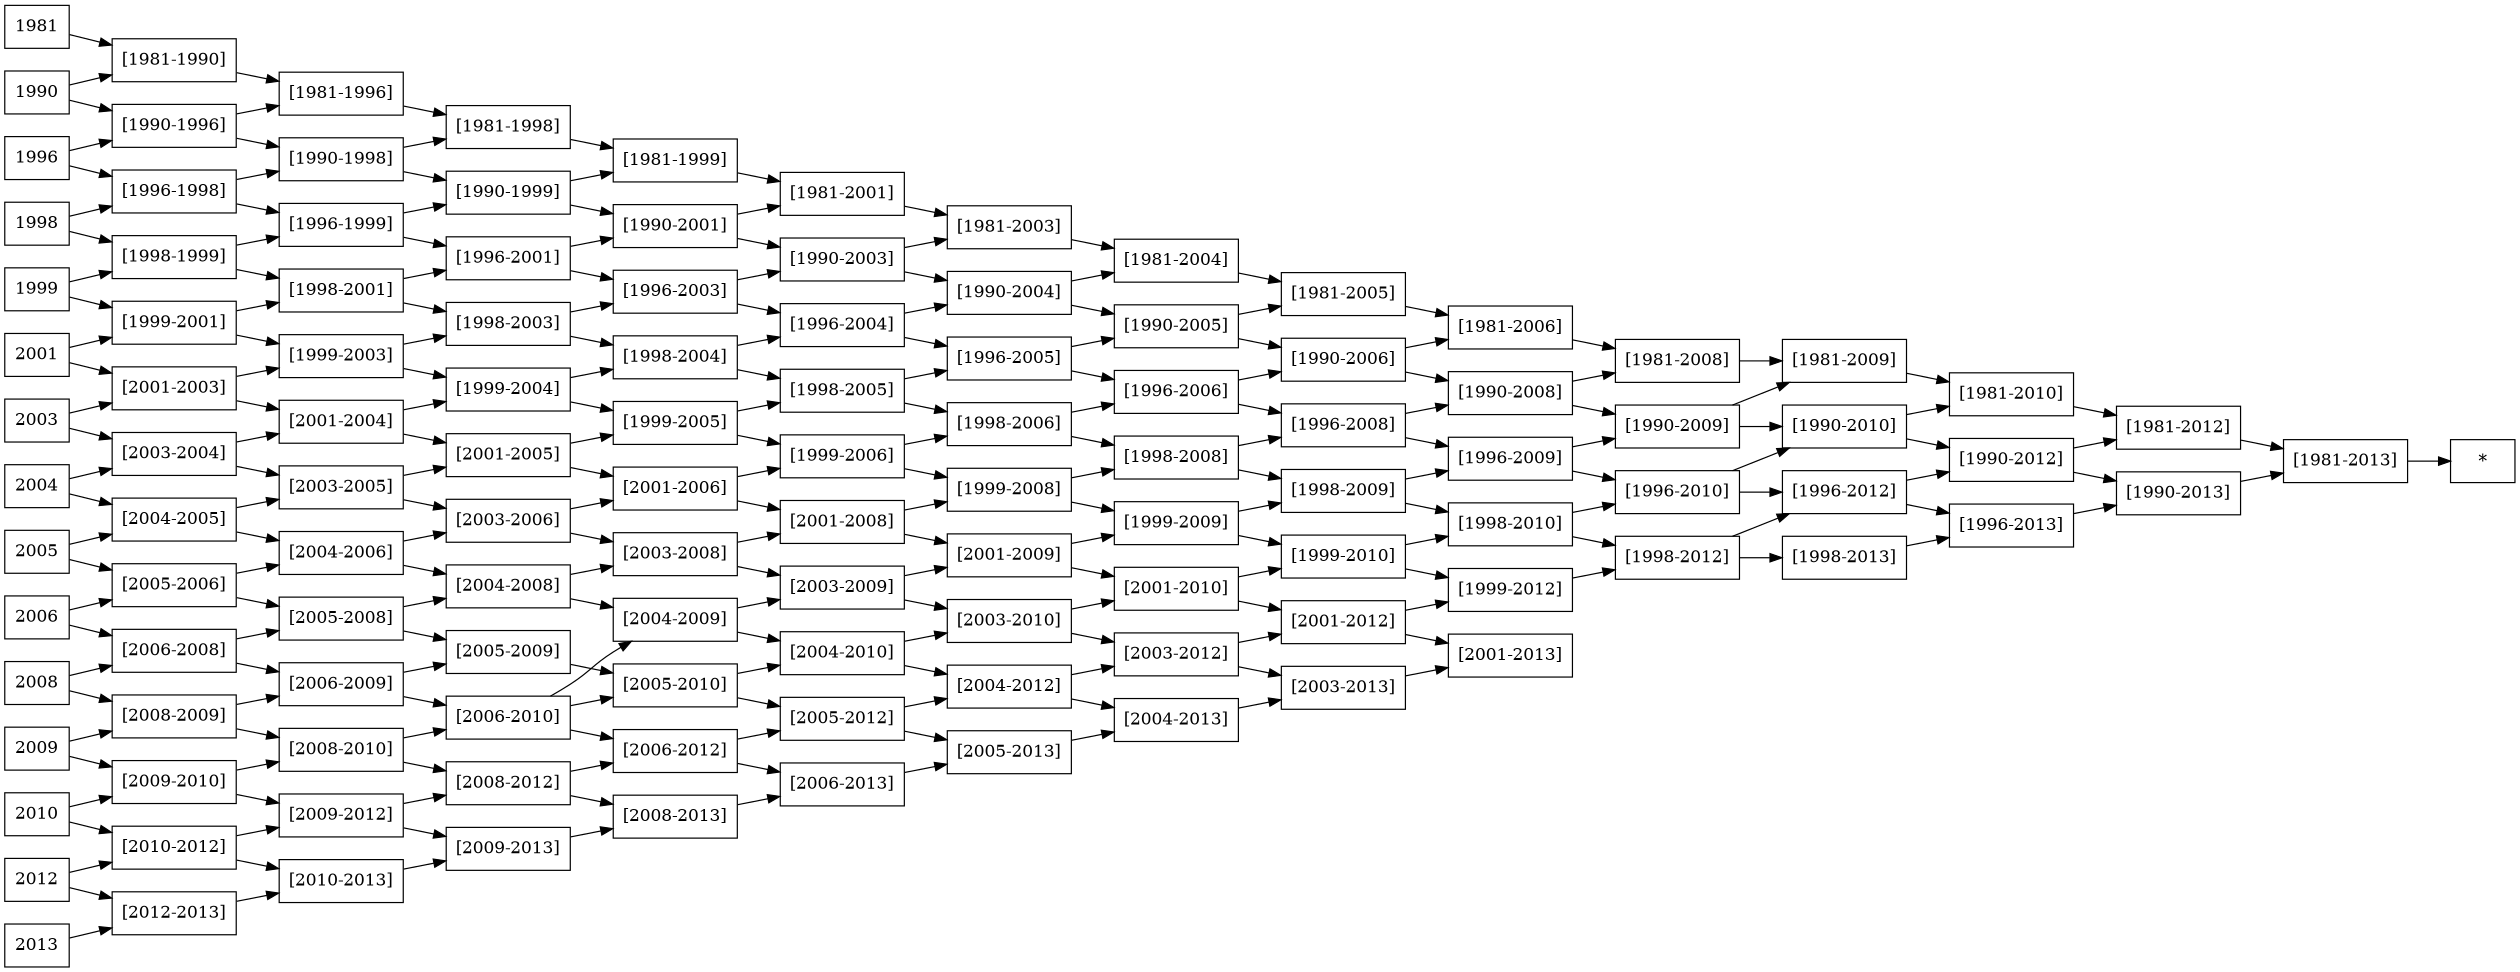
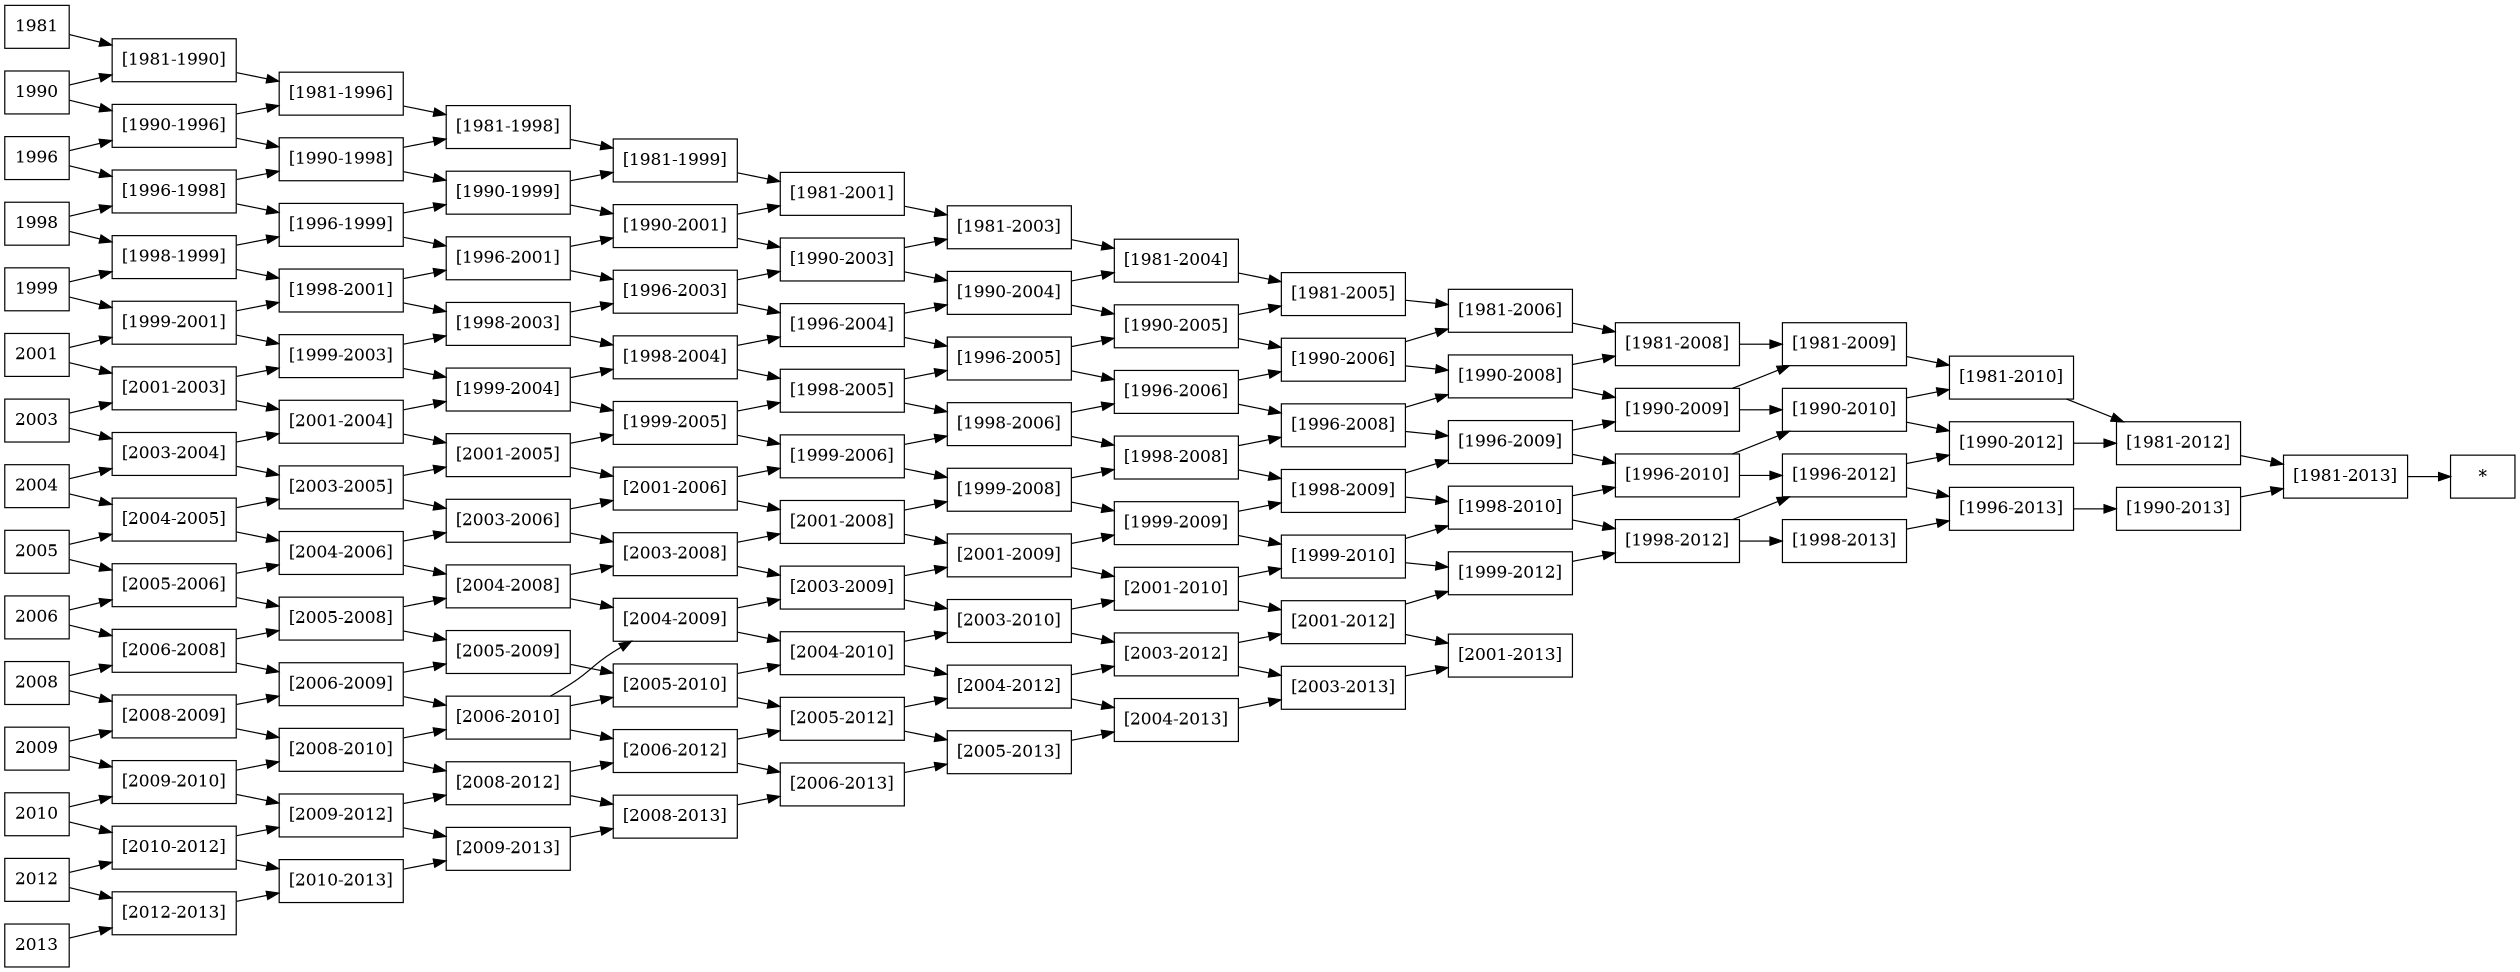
  digraph {
    rankdir=LR
    node [shape=record]
    n1 [label="{1981}"]
    n2 [label="{[1981-1990]}"]
    n3 [label="{1990}"]
    n4 [label="{[1990-1996]}"]
    n5 [label="{1996}"]
    n6 [label="{[1996-1998]}"]
    n7 [label="{1998}"]
    n8 [label="{[1998-1999]}"]
    n9 [label="{1999}"]
    n10 [label="{[1999-2001]}"]
    n11 [label="{2001}"]
    n12 [label="{[2001-2003]}"]
    n13 [label="{2003}"]
    n14 [label="{[2003-2004]}"]
    n15 [label="{2004}"]
    n16 [label="{[2004-2005]}"]
    n17 [label="{2005}"]
    n18 [label="{[2005-2006]}"]
    n19 [label="{2006}"]
    n20 [label="{[2006-2008]}"]
    n21 [label="{2008}"]
    n22 [label="{[2008-2009]}"]
    n23 [label="{2009}"]
    n24 [label="{[2009-2010]}"]
    n25 [label="{2010}"]
    n26 [label="{[2010-2012]}"]
    n27 [label="{2012}"]
    n28 [label="{[2012-2013]}"]
    n29 [label="{2013}"]
    n30 [label="{[1981-1996]}"]
    n31 [label="{[1990-1998]}"]
    n32 [label="{[1996-1999]}"]
    n33 [label="{[1998-2001]}"]
    n34 [label="{[1999-2003]}"]
    n35 [label="{[2001-2004]}"]
    n36 [label="{[2003-2005]}"]
    n37 [label="{[2004-2006]}"]
    n38 [label="{[2005-2008]}"]
    n39 [label="{[2006-2009]}"]
    n40 [label="{[2008-2010]}"]
    n41 [label="{[2009-2012]}"]
    n42 [label="{[2010-2013]}"]
    n43 [label="{[1981-1998]}"]
    n44 [label="{[1990-1999]}"]
    n45 [label="{[1996-2001]}"]
    n46 [label="{[1998-2003]}"]
    n47 [label="{[1999-2004]}"]
    n48 [label="{[2001-2005]}"]
    n49 [label="{[2003-2006]}"]
    n50 [label="{[2004-2008]}"]
    n51 [label="{[2005-2009]}"]
    n52 [label="{[2006-2010]}"]
    n53 [label="{[2008-2012]}"]
    n54 [label="{[2009-2013]}"]
    n55 [label="{[1981-1999]}"]
    n56 [label="{[1990-2001]}"]
    n57 [label="{[1996-2003]}"]
    n58 [label="{[1998-2004]}"]
    n59 [label="{[1999-2005]}"]
    n60 [label="{[2001-2006]}"]
    n61 [label="{[2003-2008]}"]
    n62 [label="{[2004-2009]}"]
    n63 [label="{[2005-2010]}"]
    n64 [label="{[2006-2012]}"]
    n65 [label="{[2008-2013]}"]
    n66 [label="{[1981-2001]}"]
    n67 [label="{[1990-2003]}"]
    n68 [label="{[1996-2004]}"]
    n69 [label="{[1998-2005]}"]
    n70 [label="{[1999-2006]}"]
    n71 [label="{[2001-2008]}"]
    n72 [label="{[2003-2009]}"]
    n73 [label="{[2004-2010]}"]
    n74 [label="{[2005-2012]}"]
    n75 [label="{[2006-2013]}"]
    n76 [label="{[1981-2003]}"]
    n77 [label="{[1990-2004]}"]
    n78 [label="{[1996-2005]}"]
    n79 [label="{[1998-2006]}"]
    n80 [label="{[1999-2008]}"]
    n81 [label="{[2001-2009]}"]
    n82 [label="{[2003-2010]}"]
    n83 [label="{[2004-2012]}"]
    n84 [label="{[2005-2013]}"]
    n85 [label="{[1981-2004]}"]
    n86 [label="{[1990-2005]}"]
    n87 [label="{[1996-2006]}"]
    n88 [label="{[1998-2008]}"]
    n89 [label="{[1999-2009]}"]
    n90 [label="{[2001-2010]}"]
    n91 [label="{[2003-2012]}"]
    n92 [label="{[2004-2013]}"]
    n93 [label="{[1981-2005]}"]
    n94 [label="{[1990-2006]}"]
    n95 [label="{[1996-2008]}"]
    n96 [label="{[1998-2009]}"]
    n97 [label="{[1999-2010]}"]
    n98 [label="{[2001-2012]}"]
    n99 [label="{[2003-2013]}"]
    n100 [label="{[1981-2006]}"]
    n101 [label="{[1990-2008]}"]
    n102 [label="{[1996-2009]}"]
    n103 [label="{[1998-2010]}"]
    n104 [label="{[1999-2012]}"]
    n105 [label="{[2001-2013]}"]
    n106 [label="{[1981-2008]}"]
    n107 [label="{[1990-2009]}"]
    n108 [label="{[1996-2010]}"]
    n109 [label="{[1998-2012]}"]
    n110 [label="{[1981-2009]}"]
    n111 [label="{[1990-2010]}"]
    n112 [label="{[1996-2012]}"]
    n113 [label="{[1998-2013]}"]
    n114 [label="{[1981-2010]}"]
    n115 [label="{[1990-2012]}"]
    n116 [label="{[1996-2013]}"]
    n117 [label="{[1981-2012]}"]
    n118 [label="{[1990-2013]}"]
    n119 [label="{[1981-2013]}"]
    n120 [label="{*}"]
    subgraph sub_1 {
      n1
      n2
      n3
      n4
      n5
      n6
      n7
      n8
      n9
      n10
      n11
      n12
      n13
      n14
      n15
      n16
      n17
      n18
      n19
      n20
      n21
      n22
      n23
      n24
      n25
      n26
      n27
      n28
      n29
      n30
      n31
      n32
      n33
      n34
      n35
      n36
      n37
      n38
      n39
      n40
      n41
      n42
      n43
      n44
      n45
      n46
      n47
      n48
      n49
      n50
      n51
      n52
      n53
      n54
      n55
      n56
      n57
      n58
      n59
      n60
      n61
      n62
      n63
      n64
      n65
      n66
      n67
      n68
      n69
      n70
      n71
      n72
      n73
      n74
      n75
      n76
      n77
      n78
      n79
      n80
      n81
      n82
      n83
      n84
      n85
      n86
      n87
      n88
      n89
      n90
      n91
      n92
      n93
      n94
      n95
      n96
      n97
      n98
      n99
      n100
      n101
      n102
      n103
      n104
      n105
      n106
      n107
      n108
      n109
      n110
      n111
      n112
      n113
      n114
      n115
      n116
      n117
      n118
      n119
      n120
    }
    n1 -> n2
    n2 -> n30
    n3 -> n2
    n3 -> n4
    n4 -> n30
    n4 -> n31
    n5 -> n4
    n5 -> n6
    n6 -> n31
    n6 -> n32
    n7 -> n6
    n7 -> n8
    n8 -> n32
    n8 -> n33
    n9 -> n8
    n9 -> n10
    n10 -> n33
    n10 -> n34
    n11 -> n10
    n11 -> n12
    n12 -> n34
    n12 -> n35
    n13 -> n12
    n13 -> n14
    n14 -> n35
    n14 -> n36
    n15 -> n14
    n15 -> n16
    n16 -> n36
    n16 -> n37
    n17 -> n16
    n17 -> n18
    n18 -> n37
    n18 -> n38
    n19 -> n18
    n19 -> n20
    n20 -> n38
    n20 -> n39
    n21 -> n20
    n21 -> n22
    n22 -> n39
    n22 -> n40
    n23 -> n22
    n23 -> n24
    n24 -> n40
    n24 -> n41
    n25 -> n24
    n25 -> n26
    n26 -> n41
    n26 -> n42
    n27 -> n26
    n27 -> n28
    n28 -> n42
    n29 -> n28
    n30 -> n43
    n31 -> n43
    n31 -> n44
    n32 -> n44
    n32 -> n45
    n33 -> n45
    n33 -> n46
    n34 -> n46
    n34 -> n47
    n35 -> n47
    n35 -> n48
    n36 -> n48
    n36 -> n49
    n37 -> n49
    n37 -> n50
    n38 -> n50
    n38 -> n51
    n39 -> n51
    n39 -> n52
    n40 -> n52
    n40 -> n53
    n41 -> n53
    n41 -> n54
    n42 -> n54
    n43 -> n55
    n44 -> n55
    n44 -> n56
    n45 -> n56
    n45 -> n57
    n46 -> n57
    n46 -> n58
    n47 -> n58
    n47 -> n59
    n48 -> n59
    n48 -> n60
    n49 -> n60
    n49 -> n61
    n50 -> n61
    n50 -> n62
    n51 -> n63
    n52 -> n62
    n52 -> n63
    n52 -> n64
    n53 -> n64
    n53 -> n65
    n54 -> n65
    n55 -> n66
    n56 -> n66
    n56 -> n67
    n57 -> n67
    n57 -> n68
    n58 -> n68
    n58 -> n69
    n59 -> n69
    n59 -> n70
    n60 -> n70
    n60 -> n71
    n61 -> n71
    n61 -> n72
    n62 -> n72
    n62 -> n73
    n63 -> n73
    n63 -> n74
    n64 -> n74
    n64 -> n75
    n65 -> n75
    n66 -> n76
    n67 -> n76
    n67 -> n77
    n68 -> n77
    n68 -> n78
    n69 -> n78
    n69 -> n79
    n70 -> n79
    n70 -> n80
    n71 -> n80
    n71 -> n81
    n72 -> n81
    n72 -> n82
    n73 -> n82
    n73 -> n83
    n74 -> n83
    n74 -> n84
    n75 -> n84
    n76 -> n85
    n77 -> n85
    n77 -> n86
    n78 -> n86
    n78 -> n87
    n79 -> n87
    n79 -> n88
    n80 -> n88
    n80 -> n89
    n81 -> n89
    n81 -> n90
    n82 -> n90
    n82 -> n91
    n83 -> n91
    n83 -> n92
    n84 -> n92
    n85 -> n93
    n86 -> n93
    n86 -> n94
    n87 -> n94
    n87 -> n95
    n88 -> n95
    n88 -> n96
    n89 -> n96
    n89 -> n97
    n90 -> n97
    n90 -> n98
    n91 -> n98
    n91 -> n99
    n92 -> n99
    n93 -> n100
    n94 -> n100
    n94 -> n101
    n95 -> n101
    n95 -> n102
    n96 -> n102
    n96 -> n103
    n97 -> n103
    n97 -> n104
    n98 -> n104
    n98 -> n105
    n99 -> n105
    n100 -> n106
    n101 -> n106
    n101 -> n107
    n102 -> n107
    n102 -> n108
    n103 -> n108
    n103 -> n109
    n104 -> n109
    n106 -> n110
    n107 -> n110
    n107 -> n111
    n108 -> n111
    n108 -> n112
    n109 -> n112
    n109 -> n113
    n110 -> n114
    n111 -> n114
    n111 -> n115
    n112 -> n115
    n112 -> n116
    n113 -> n116
    n114 -> n117
    n115 -> n117
-   n115 -> n118
    n116 -> n118
    n117 -> n119
    n118 -> n119
    n119 -> n120
  }
